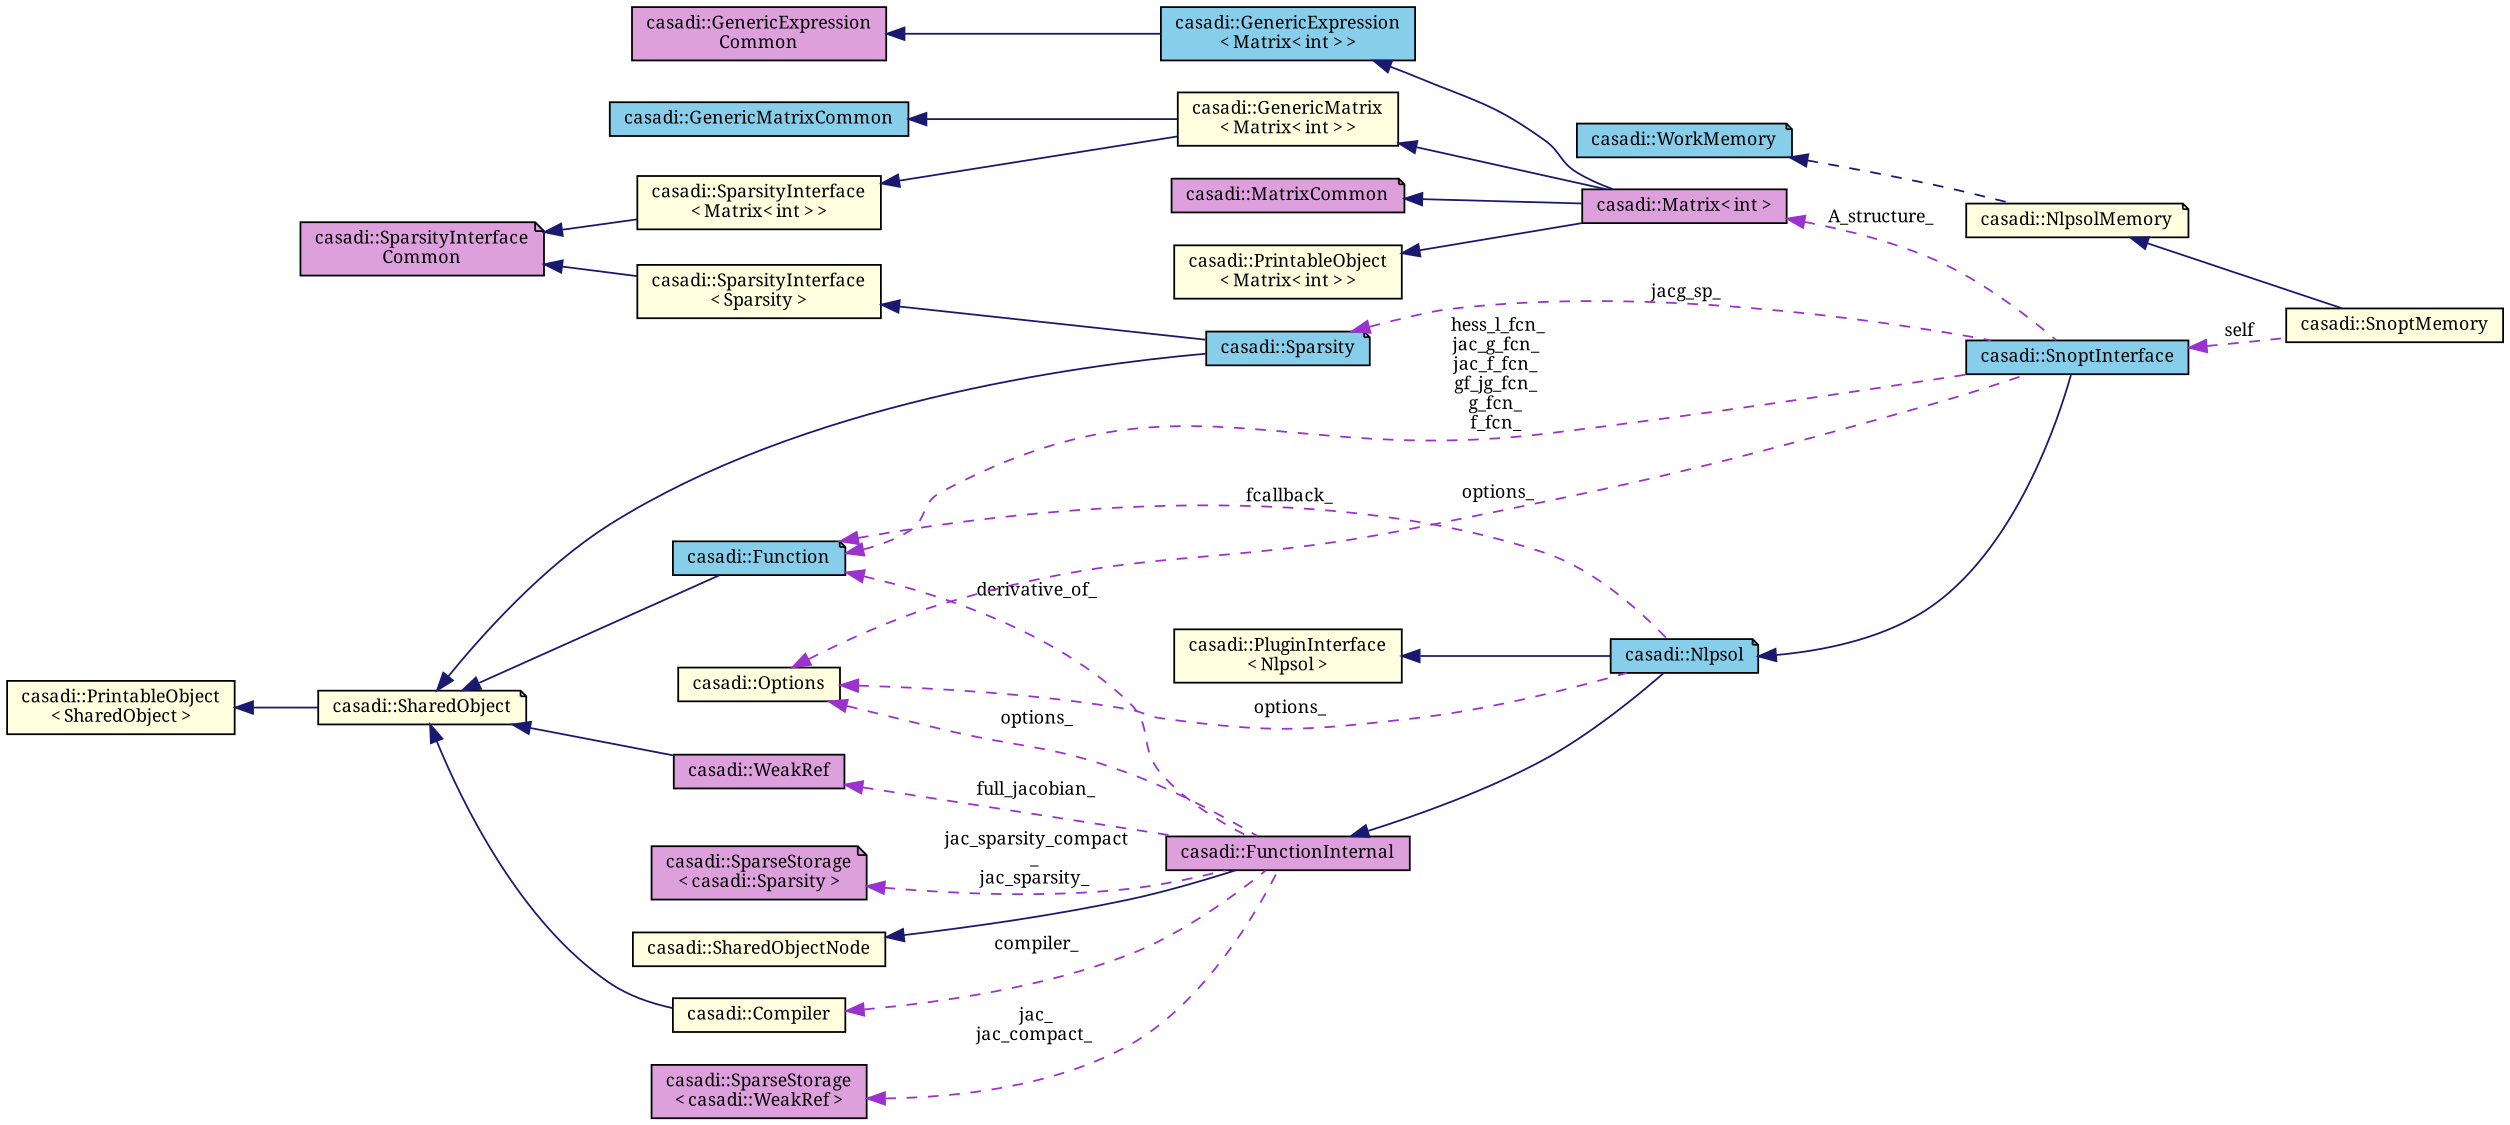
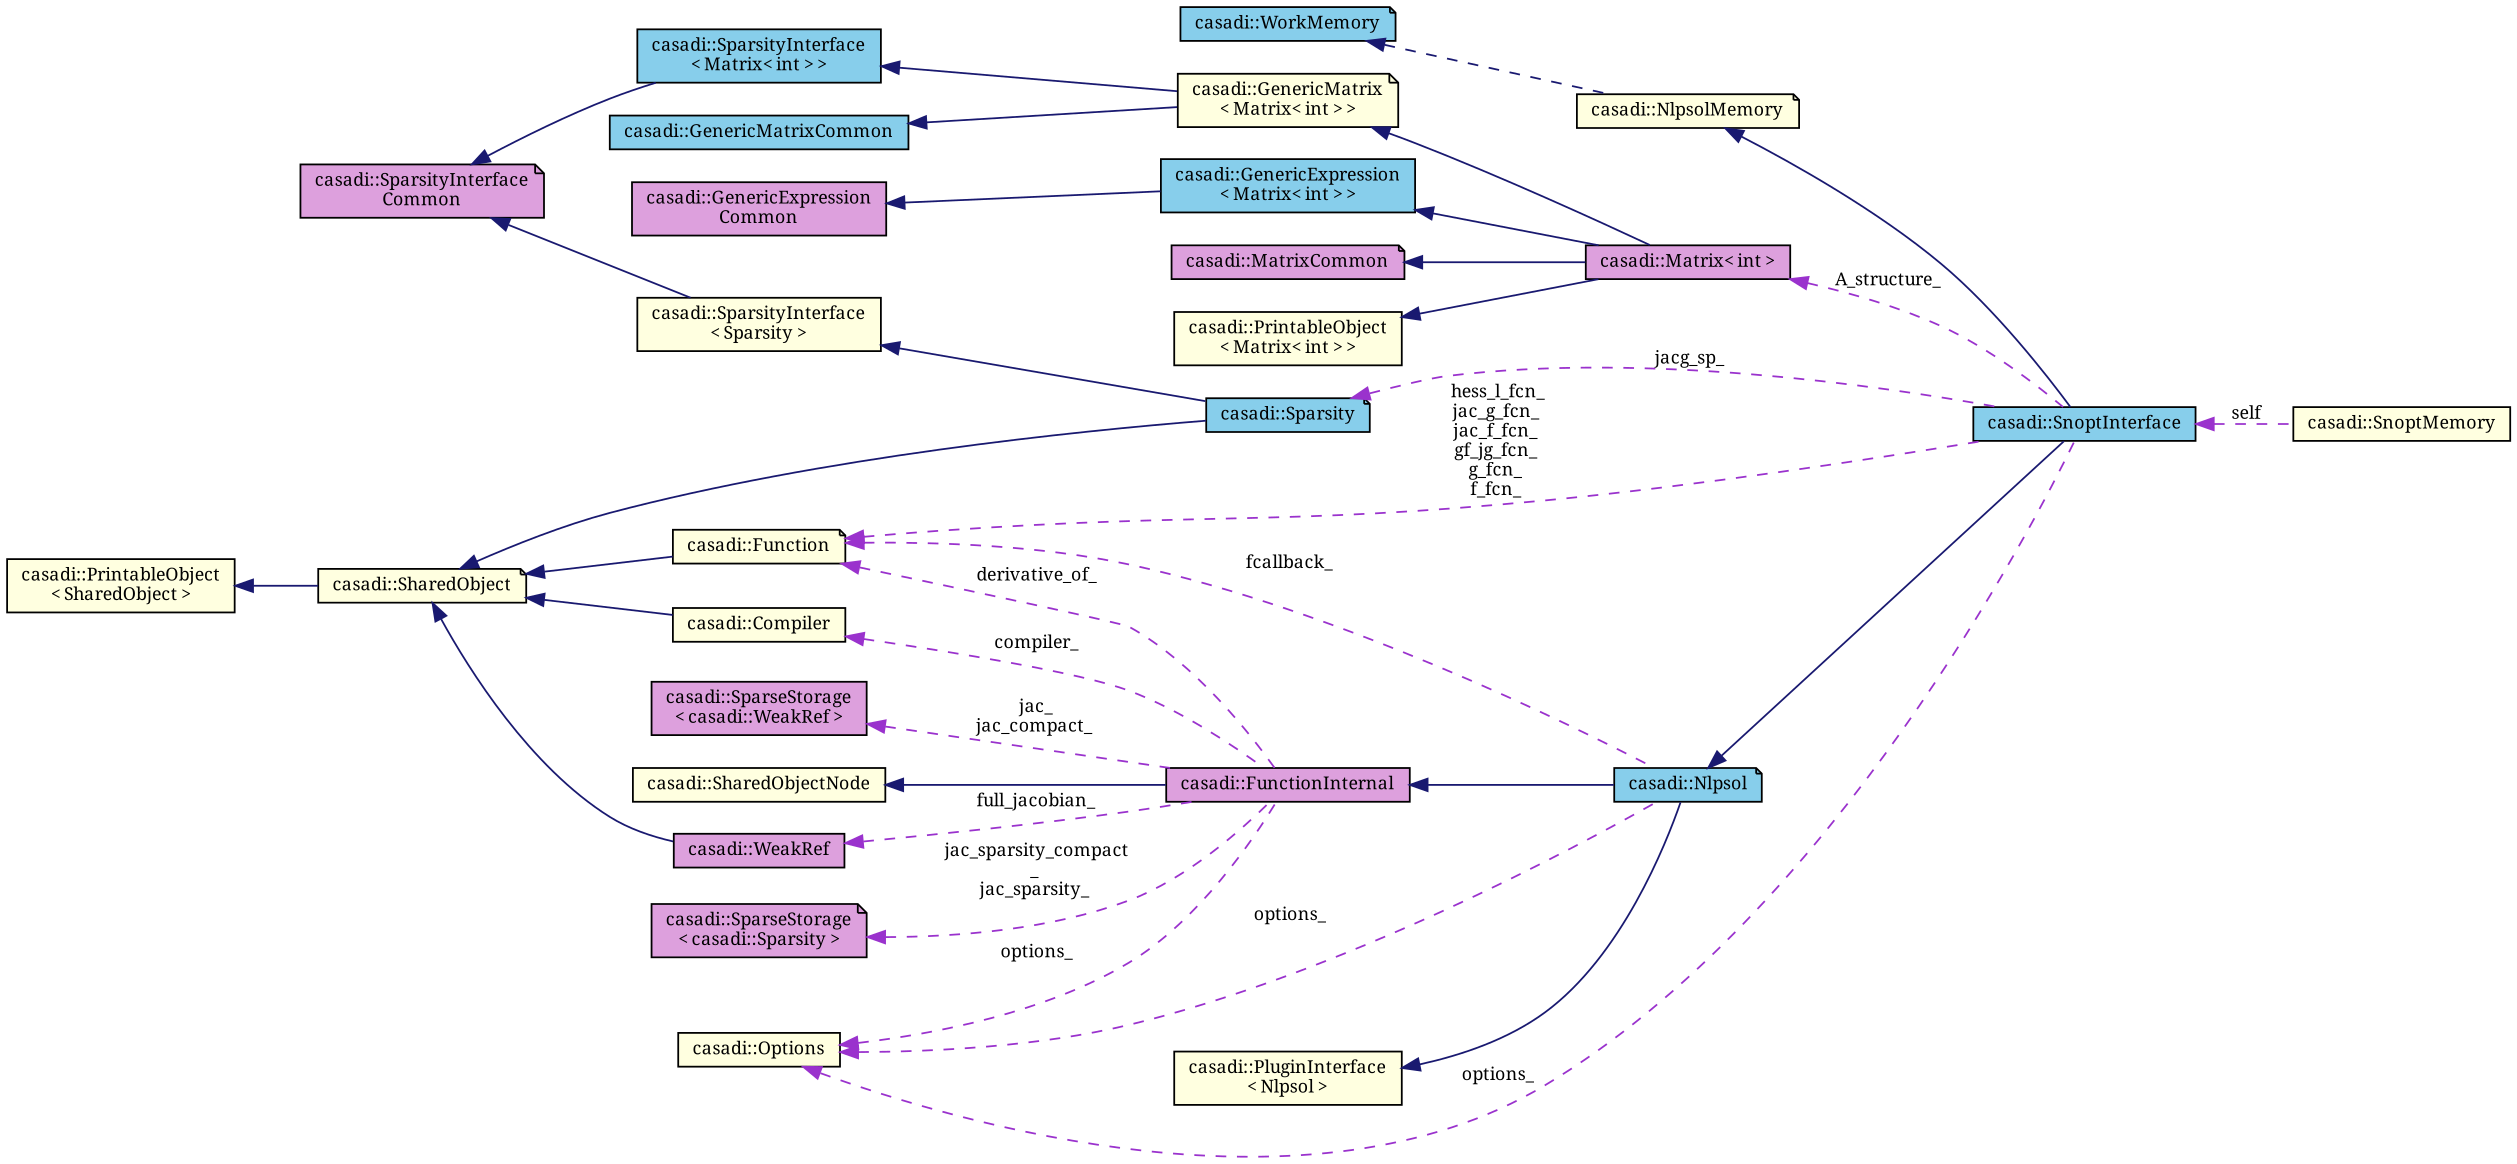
  digraph {
    fontname="Noto Serif"
    rankdir=LR
    node [color=black fillcolor=lightyellow fontname="Noto Serif" fontsize=10 shape=box style=filled]
    edge [color=midnightblue dir=back fontname="Noto Serif" fontsize=10 labelfontname="FreeSans.ttf" labelfontsize=10 style=solid]
    n1 [fontcolor=black height=0.2 label="casadi::SnoptMemory" width=0.4]
    n2 [height=0.2 label="casadi::NlpsolMemory" shape=note width=0.4]
    n3 [fillcolor=skyblue height=0.2 label="casadi::WorkMemory" shape=note width=0.4]
    n4 [fillcolor=skyblue height=0.2 label="casadi::SnoptInterface" width=0.4]
    n5 [fillcolor=skyblue height=0.2 label="casadi::Nlpsol" shape=note width=0.4]
    n6 [fillcolor=plum height=0.2 label="casadi::FunctionInternal" width=0.4]
    n7 [height=0.2 label="casadi::SharedObjectNode" width=0.4]
    n8 [fillcolor=plum height=0.2 label="casadi::WeakRef" width=0.4]
    n9 [height=0.2 label="casadi::SharedObject" shape=note width=0.4]
-   n10 [fillcolor=skyblue height=0.2 label="casadi::Function" shape=note width=0.4]
+   n10 [height=0.2 label="casadi::Function" shape=note width=0.4]
    n11 [height=0.2 label="casadi::Compiler" width=0.4]
    n12 [fillcolor=skyblue height=0.2 label="casadi::Sparsity" shape=note width=0.4]
    n13 [height=0.2 label="casadi::PrintableObject\l\< SharedObject \>" width=0.4]
    n14 [fillcolor=plum height=0.2 label="casadi::SparseStorage\l\< casadi::WeakRef \>" width=0.4]
    n15 [height=0.2 label="casadi::Options" width=0.4]
    n16 [fillcolor=plum height=0.2 label="casadi::SparseStorage\l\< casadi::Sparsity \>" shape=note width=0.4]
    n17 [height=0.2 label="casadi::PluginInterface\l\< Nlpsol \>" width=0.4]
    n18 [height=0.2 label="casadi::SparsityInterface\l\< Sparsity \>" width=0.4]
    n19 [fillcolor=plum height=0.2 label="casadi::SparsityInterface\lCommon" shape=note width=0.4]
-   n20 [height=0.2 label="casadi::SparsityInterface\l\< Matrix\< int \> \>" width=0.4]
-   n21 [height=0.2 label="casadi::GenericMatrix\l\< Matrix\< int \> \>" width=0.4]
+   n20 [fillcolor=skyblue height=0.2 label="casadi::SparsityInterface\l\< Matrix\< int \> \>" width=0.4]
+   n21 [height=0.2 label="casadi::GenericMatrix\l\< Matrix\< int \> \>" shape=note width=0.4]
    n22 [fillcolor=plum height=0.2 label="casadi::Matrix\< int \>" width=0.4]
    n23 [fillcolor=plum height=0.2 label="casadi::MatrixCommon" shape=note width=0.4]
    n24 [fillcolor=skyblue height=0.2 label="casadi::GenericExpression\l\< Matrix\< int \> \>" width=0.4]
    n25 [fillcolor=plum height=0.2 label="casadi::GenericExpression\lCommon" width=0.4]
    n26 [fillcolor=skyblue height=0.2 label="casadi::GenericMatrixCommon" width=0.4]
    n27 [height=0.2 label="casadi::PrintableObject\l\< Matrix\< int \> \>" width=0.4]
-   n2 -> n1
+   n2 -> n4
    n3 -> n2 [style=dashed]
    n4 -> n1 [color=darkorchid3 label=" self" style=dashed]
    n5 -> n4
    n6 -> n5
    n7 -> n6
    n8 -> n6 [color=darkorchid3 label=" full_jacobian_" style=dashed]
    n9 -> n8
    n9 -> n10
    n9 -> n11
    n9 -> n12
    n10 -> n4 [color=darkorchid3 label=" hess_l_fcn_\njac_g_fcn_\njac_f_fcn_\ngf_jg_fcn_\ng_fcn_\nf_fcn_" style=dashed]
    n10 -> n5 [color=darkorchid3 label=" fcallback_" style=dashed]
    n10 -> n6 [color=darkorchid3 label=" derivative_of_" style=dashed]
    n11 -> n6 [color=darkorchid3 label=" compiler_" style=dashed]
    n12 -> n4 [color=darkorchid3 label=" jacg_sp_" style=dashed]
    n13 -> n9
    n14 -> n6 [color=darkorchid3 label=" jac_\njac_compact_" style=dashed]
    n15 -> n4 [color=darkorchid3 label=" options_" style=dashed]
    n15 -> n5 [color=darkorchid3 label=" options_" style=dashed]
    n15 -> n6 [color=darkorchid3 label=" options_" style=dashed]
    n16 -> n6 [color=darkorchid3 label=" jac_sparsity_compact\l_\njac_sparsity_" style=dashed]
    n17 -> n5
    n18 -> n12
    n19 -> n18
    n19 -> n20
    n20 -> n21
    n21 -> n22
    n22 -> n4 [color=darkorchid3 label=" A_structure_" style=dashed]
    n23 -> n22
    n24 -> n22
    n25 -> n24
    n26 -> n21
    n27 -> n22
  }
